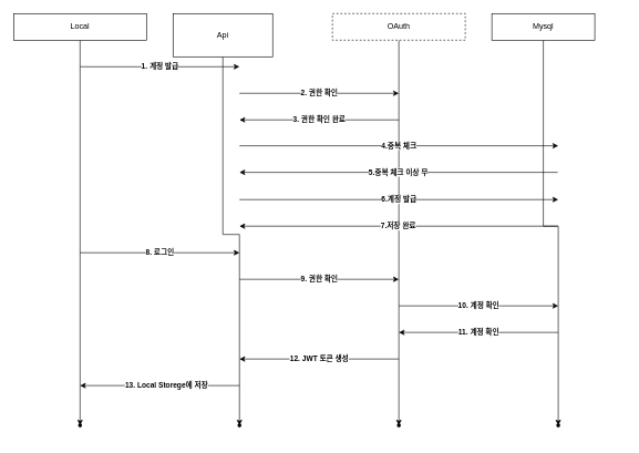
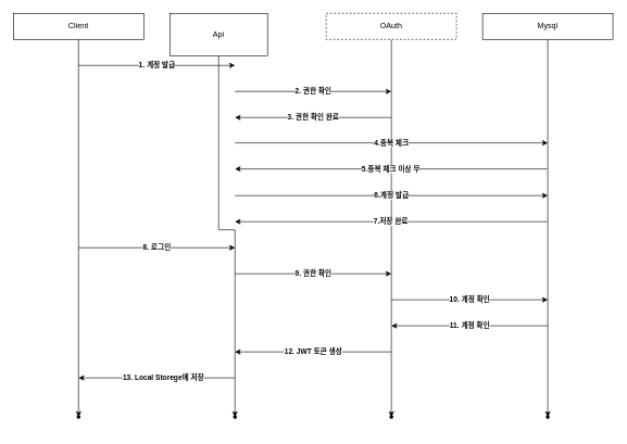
  <mxCell id="0" />
  <mxCell id="1" parent="0" />
  <mxCell id="2" value="" style="edgeStyle=orthogonalEdgeStyle;rounded=0;orthogonalLoop=1;jettySize=auto;html=1;" edge="1" parent="1" source="3" target="8"><mxGeometry relative="1" as="geometry" /></mxCell>
- <mxCell id="3" value="Local" style="rounded=0;whiteSpace=wrap;html=1;" vertex="1" parent="1"><mxGeometry x="20" y="20" width="200" height="40" as="geometry" /></mxCell>
+ <mxCell id="3" value="Client" style="rounded=0;whiteSpace=wrap;html=1;" vertex="1" parent="1"><mxGeometry x="20" y="20" width="200" height="40" as="geometry" /></mxCell>
  <mxCell id="4" value="" style="edgeStyle=orthogonalEdgeStyle;rounded=0;orthogonalLoop=1;jettySize=auto;html=1;" edge="1" parent="1" source="5" target="9"><mxGeometry relative="1" as="geometry" /></mxCell>
  <mxCell id="5" value="Api" style="rounded=0;whiteSpace=wrap;html=1;" vertex="1" parent="1"><mxGeometry x="260" y="20" width="150" height="65" as="geometry" /></mxCell>
  <mxCell id="6" value="" style="edgeStyle=orthogonalEdgeStyle;rounded=0;orthogonalLoop=1;jettySize=auto;html=1;" edge="1" parent="1" source="7" target="10"><mxGeometry relative="1" as="geometry" /></mxCell>
  <mxCell id="7" value="OAuth" style="rounded=0;whiteSpace=wrap;html=1;dashed=1;" vertex="1" parent="1"><mxGeometry x="500" y="20" width="200" height="40" as="geometry" /></mxCell>
  <mxCell id="8" value="" style="shape=waypoint;size=6;pointerEvents=1;points=[];fillColor=rgb(255, 255, 255);resizable=0;rotatable=0;perimeter=centerPerimeter;snapToPoint=1;rounded=0;" vertex="1" parent="1"><mxGeometry x="100" y="620" width="40" height="40" as="geometry" /></mxCell>
  <mxCell id="9" value="" style="shape=waypoint;size=6;pointerEvents=1;points=[];fillColor=rgb(255, 255, 255);resizable=0;rotatable=0;perimeter=centerPerimeter;snapToPoint=1;rounded=0;" vertex="1" parent="1"><mxGeometry x="340" y="620" width="40" height="40" as="geometry" /></mxCell>
  <mxCell id="10" value="" style="shape=waypoint;size=6;pointerEvents=1;points=[];fillColor=rgb(255, 255, 255);resizable=0;rotatable=0;perimeter=centerPerimeter;snapToPoint=1;rounded=0;" vertex="1" parent="1"><mxGeometry x="580" y="620" width="40" height="40" as="geometry" /></mxCell>
  <mxCell id="11" value="1. 계정 발급" style="endArrow=classic;html=1;rounded=0;fontStyle=1" edge="1" parent="1"><mxGeometry width="50" height="50" relative="1" as="geometry"><mxPoint x="120" y="100" as="sourcePoint" /><mxPoint x="360" y="100" as="targetPoint" /></mxGeometry></mxCell>
  <mxCell id="12" value="" style="edgeStyle=orthogonalEdgeStyle;rounded=0;orthogonalLoop=1;jettySize=auto;html=1;" edge="1" parent="1" source="13" target="14"><mxGeometry relative="1" as="geometry" /></mxCell>
- <mxCell id="13" value="Mysql" style="rounded=0;whiteSpace=wrap;html=1;" vertex="1" parent="1"><mxGeometry x="740" y="20" width="155" height="40" as="geometry" /></mxCell>
+ <mxCell id="13" value="Mysql" style="rounded=0;whiteSpace=wrap;html=1;" vertex="1" parent="1"><mxGeometry x="740" y="20" width="200" height="40" as="geometry" /></mxCell>
  <mxCell id="14" value="" style="shape=waypoint;size=6;pointerEvents=1;points=[];fillColor=rgb(255, 255, 255);resizable=0;rotatable=0;perimeter=centerPerimeter;snapToPoint=1;rounded=0;" vertex="1" parent="1"><mxGeometry x="820" y="620" width="40" height="40" as="geometry" /></mxCell>
  <mxCell id="15" value="4.중복 체크" style="endArrow=classic;html=1;rounded=0;fontStyle=1" edge="1" parent="1"><mxGeometry width="50" height="50" relative="1" as="geometry"><mxPoint x="360" y="219" as="sourcePoint" /><mxPoint x="840" y="219" as="targetPoint" /></mxGeometry></mxCell>
  <mxCell id="16" value="2. 권한 확인" style="endArrow=classic;html=1;rounded=0;fontStyle=1" edge="1" parent="1"><mxGeometry width="50" height="50" relative="1" as="geometry"><mxPoint x="360" y="140" as="sourcePoint" /><mxPoint x="600" y="140" as="targetPoint" /></mxGeometry></mxCell>
  <mxCell id="17" value="3. 권한 확인 완료" style="endArrow=classic;html=1;rounded=0;fontStyle=1" edge="1" parent="1"><mxGeometry width="50" height="50" relative="1" as="geometry"><mxPoint x="600" y="180" as="sourcePoint" /><mxPoint x="360" y="180" as="targetPoint" /></mxGeometry></mxCell>
  <mxCell id="18" value="5.중복 체크 이상 무" style="endArrow=classic;html=1;rounded=0;fontStyle=1" edge="1" parent="1"><mxGeometry width="50" height="50" relative="1" as="geometry"><mxPoint x="839" y="259" as="sourcePoint" /><mxPoint x="360" y="259" as="targetPoint" /></mxGeometry></mxCell>
  <mxCell id="19" value="6.계정 발급" style="endArrow=classic;html=1;rounded=0;fontStyle=1" edge="1" parent="1"><mxGeometry width="50" height="50" relative="1" as="geometry"><mxPoint x="360" y="300" as="sourcePoint" /><mxPoint x="840" y="300" as="targetPoint" /></mxGeometry></mxCell>
  <mxCell id="20" value="7.저장 완료" style="endArrow=classic;html=1;rounded=0;fontStyle=1" edge="1" parent="1"><mxGeometry width="50" height="50" relative="1" as="geometry"><mxPoint x="839" y="340" as="sourcePoint" /><mxPoint x="360" y="340" as="targetPoint" /></mxGeometry></mxCell>
  <mxCell id="21" value="8. 로그인" style="endArrow=classic;html=1;rounded=0;fontStyle=1" edge="1" parent="1"><mxGeometry width="50" height="50" relative="1" as="geometry"><mxPoint x="120" y="380" as="sourcePoint" /><mxPoint x="360" y="380" as="targetPoint" /></mxGeometry></mxCell>
  <mxCell id="22" value="9. 권한 확인" style="endArrow=classic;html=1;rounded=0;fontStyle=1" edge="1" parent="1"><mxGeometry width="50" height="50" relative="1" as="geometry"><mxPoint x="360" y="420" as="sourcePoint" /><mxPoint x="600" y="420" as="targetPoint" /></mxGeometry></mxCell>
  <mxCell id="23" value="10. 계정 확인" style="endArrow=classic;html=1;rounded=0;fontStyle=1" edge="1" parent="1"><mxGeometry width="50" height="50" relative="1" as="geometry"><mxPoint x="600" y="460" as="sourcePoint" /><mxPoint x="840" y="460" as="targetPoint" /></mxGeometry></mxCell>
  <mxCell id="24" value="11. 계정 확인" style="endArrow=classic;html=1;rounded=0;fontStyle=1" edge="1" parent="1"><mxGeometry width="50" height="50" relative="1" as="geometry"><mxPoint x="840" y="500" as="sourcePoint" /><mxPoint x="600" y="500" as="targetPoint" /></mxGeometry></mxCell>
  <mxCell id="25" value="12. JWT 토큰 생성" style="endArrow=classic;html=1;rounded=0;fontStyle=1" edge="1" parent="1"><mxGeometry width="50" height="50" relative="1" as="geometry"><mxPoint x="600" y="540" as="sourcePoint" /><mxPoint x="360" y="540" as="targetPoint" /></mxGeometry></mxCell>
  <mxCell id="26" value="13. Local Storege에 저장" style="endArrow=classic;html=1;rounded=0;fontStyle=1" edge="1" parent="1"><mxGeometry x="-0.083" width="50" height="50" relative="1" as="geometry"><mxPoint x="360" y="580" as="sourcePoint" /><mxPoint x="120" y="580" as="targetPoint" /><mxPoint as="offset" /></mxGeometry></mxCell>
